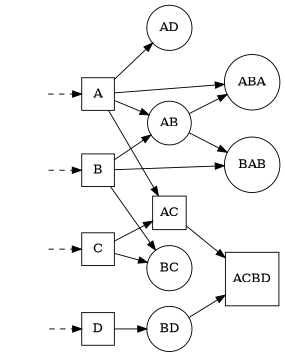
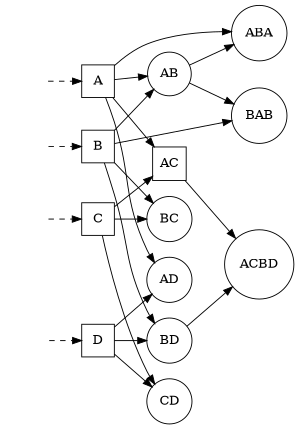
  digraph {
    rankdir=LR
    node [shape=circle]
    A [shape=square]
    B [shape=square]
    C [shape=square]
    D [shape=square]
    A0 [style=invis]
    B0 [style=invis]
    C0 [style=invis]
    D0 [style=invis]
    AB
    AC [shape=square]
    AD
    ABA
    BC
    BD
    BAB
-   ACBD [shape=square]
+   CD
+   ACBD
    subgraph sub_1 {
      A
      B
      C
      D
    }
    subgraph sub_2 {
      A0
      B0
      C0
      D0
    }
    subgraph sub_3 {
      A
      B
      C
      D
      A0
      B0
      C0
      D0
    }
    A -> AB
    A -> AC
    A -> AD
    A -> ABA
    B -> AB
    B -> BC
+   B -> BD
    B -> BAB
    C -> AC
    C -> BC
+   C -> CD
+   D -> AD
    D -> BD
+   D -> CD
    A0 -> A [style=dashed]
    B0 -> B [style=dashed]
    C0 -> C [style=dashed]
    D0 -> D [style=dashed]
    AB -> ABA
    AB -> BAB
    AC -> ACBD
    BD -> ACBD
  }
